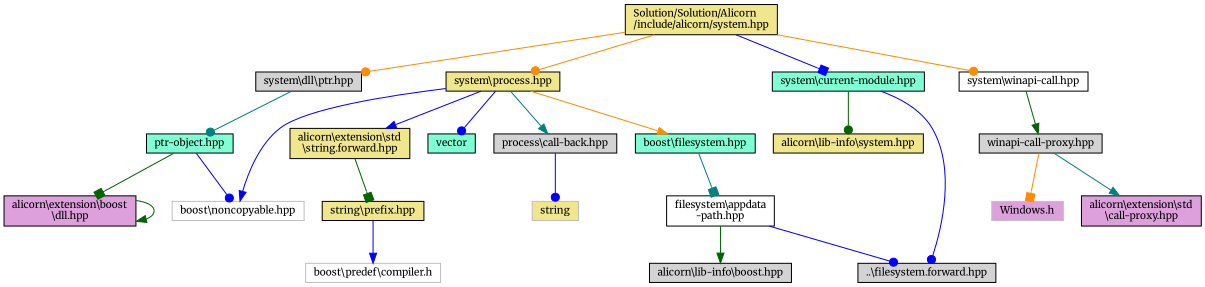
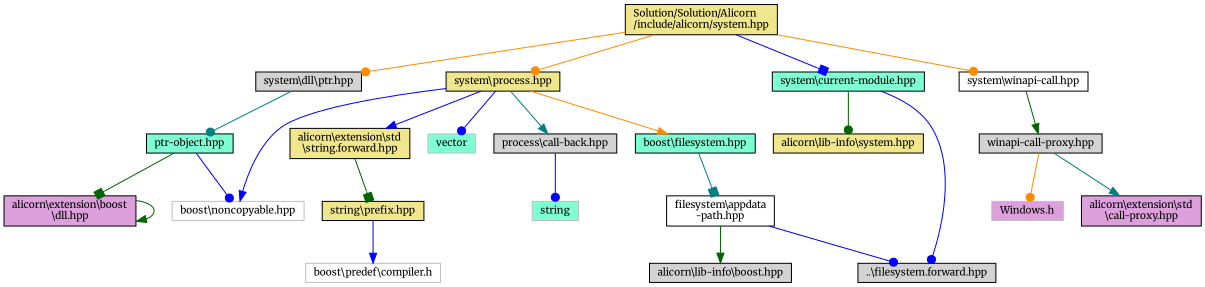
  digraph {
    fontname=Merriweather
    node [color=black fillcolor=khaki fontname=Merriweather fontsize=10 shape=record style=filled]
    edge [arrowhead=dot color=blue fontname=Merriweather fontsize=10 labelfontname=Verdana labelfontsize=10 style=solid]
    n1 [fontcolor=black height=0.2 label="Solution/Solution/Alicorn\l/include/alicorn/system.hpp" width=0.4]
    n2 [fillcolor=lightgrey height=0.2 label="system\\dll\\ptr.hpp" width=0.4]
    n3 [height=0.2 label="system\\process.hpp" width=0.4]
    n4 [fillcolor=white height=0.2 label="system\\winapi-call.hpp" width=0.4]
    n5 [fillcolor=aquamarine height=0.2 label="system\\current-module.hpp" width=0.4]
    n6 [fillcolor=aquamarine height=0.2 label="ptr-object.hpp" width=0.4]
    n7 [color=grey75 fillcolor=white height=0.2 label="boost\\noncopyable.hpp" width=0.4]
-   n8 [fillcolor=aquamarine height=0.2 label=vector width=0.4]
+   n8 [color=grey75 fillcolor=aquamarine height=0.2 label=vector width=0.4]
    n9 [fillcolor=aquamarine height=0.2 label="boost\\filesystem.hpp" width=0.4]
    n10 [height=0.2 label="alicorn\\extension\\std\l\\string.forward.hpp" width=0.4]
    n11 [fillcolor=lightgrey height=0.2 label="process\\call-back.hpp" width=0.4]
    n12 [fillcolor=lightgrey height=0.2 label="winapi-call-proxy.hpp" width=0.4]
    n13 [fillcolor=lightgrey height=0.2 label="..\\filesystem.forward.hpp" width=0.4]
    n14 [height=0.2 label="alicorn\\lib-info\\system.hpp" width=0.4]
    n15 [fillcolor=plum height=0.2 label="alicorn\\extension\\boost\l\\dll.hpp" width=0.4]
    n16 [fillcolor=white height=0.2 label="filesystem\\appdata\l-path.hpp" width=0.4]
    n17 [height=0.2 label="string\\prefix.hpp" width=0.4]
-   n18 [color=grey75 height=0.2 label=string width=0.4]
+   n18 [color=grey75 fillcolor=aquamarine height=0.2 label=string width=0.4]
    n19 [fillcolor=lightgrey height=0.2 label="alicorn\\lib-info\\boost.hpp" width=0.4]
    n20 [color=grey75 fillcolor=white height=0.2 label="boost\\predef\\compiler.h" width=0.4]
    n21 [color=grey75 fillcolor=plum height=0.2 label="Windows.h" width=0.4]
    n22 [fillcolor=plum height=0.2 label="alicorn\\extension\\std\l\\call-proxy.hpp" width=0.4]
    n1 -> n2 [color=darkorange]
    n1 -> n3 [color=darkorange]
    n1 -> n4 [color=darkorange]
    n1 -> n5 [arrowhead=box]
    n2 -> n6 [color=teal]
    n3 -> n7 [arrowhead=normal]
    n3 -> n8
    n3 -> n9 [arrowhead=normal color=darkorange]
    n3 -> n10 [arrowhead=normal]
    n3 -> n11 [arrowhead=normal color=teal]
    n4 -> n12 [arrowhead=normal color=darkgreen]
    n5 -> n13
    n5 -> n14 [color=darkgreen]
    n6 -> n7
    n6 -> n15 [arrowhead=box color=darkgreen]
    n9 -> n16 [arrowhead=box color=teal]
    n10 -> n17 [arrowhead=box color=darkgreen]
    n11 -> n18
-   n12 -> n21 [arrowhead=box color=darkorange]
+   n12 -> n21 [color=darkorange]
    n12 -> n22 [arrowhead=normal color=teal]
    n15 -> n15 [arrowhead=normal color=darkgreen]
    n16 -> n13
    n16 -> n19 [arrowhead=normal color=darkgreen]
    n17 -> n20 [arrowhead=normal]
  }
